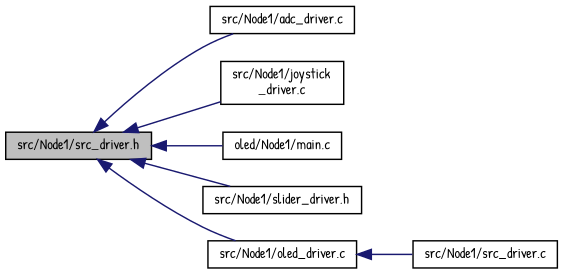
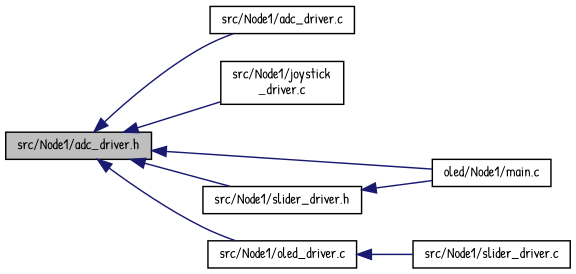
  digraph {
    fontname="Patrick Hand"
    rankdir=LR
    node [color=black fillcolor=white fontname="Patrick Hand" fontsize=10 shape=record style=filled]
    edge [color=midnightblue dir=back fontname="Patrick Hand" fontsize=10 labelfontname=Helvetica labelfontsize=10 style=solid]
-   n1 [fillcolor=grey75 fontcolor=black height=0.2 label="src/Node1/src_driver.h" width=0.4]
+   n1 [fillcolor=grey75 fontcolor=black height=0.2 label="src/Node1/adc_driver.h" width=0.4]
    n2 [height=0.2 label="src/Node1/adc_driver.c" width=0.4]
    n3 [height=0.2 label="src/Node1/joystick\l_driver.c" width=0.4]
    n4 [height=0.2 label="oled/Node1/main.c" width=0.4]
    n5 [height=0.2 label="src/Node1/slider_driver.h" width=0.4]
    n6 [height=0.2 label="src/Node1/oled_driver.c" width=0.4]
-   n7 [height=0.2 label="src/Node1/src_driver.c" width=0.4]
+   n7 [height=0.2 label="src/Node1/slider_driver.c" width=0.4]
    n1 -> n2
    n1 -> n3
    n1 -> n4
    n1 -> n5
    n1 -> n6
+   n5 -> n4
    n6 -> n7
  }
